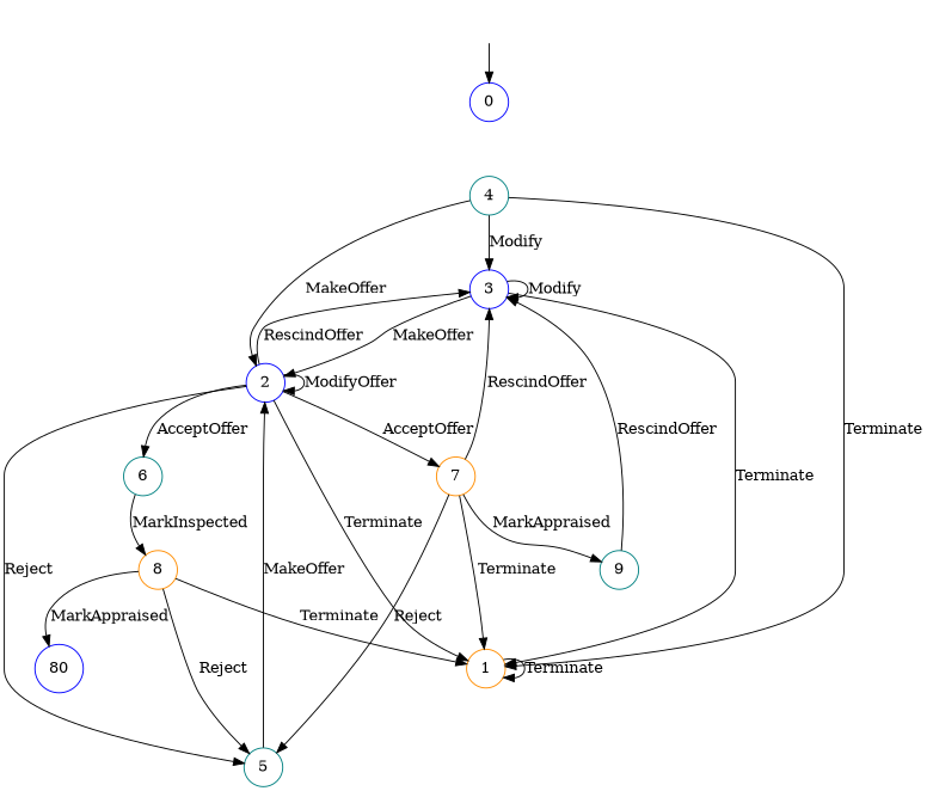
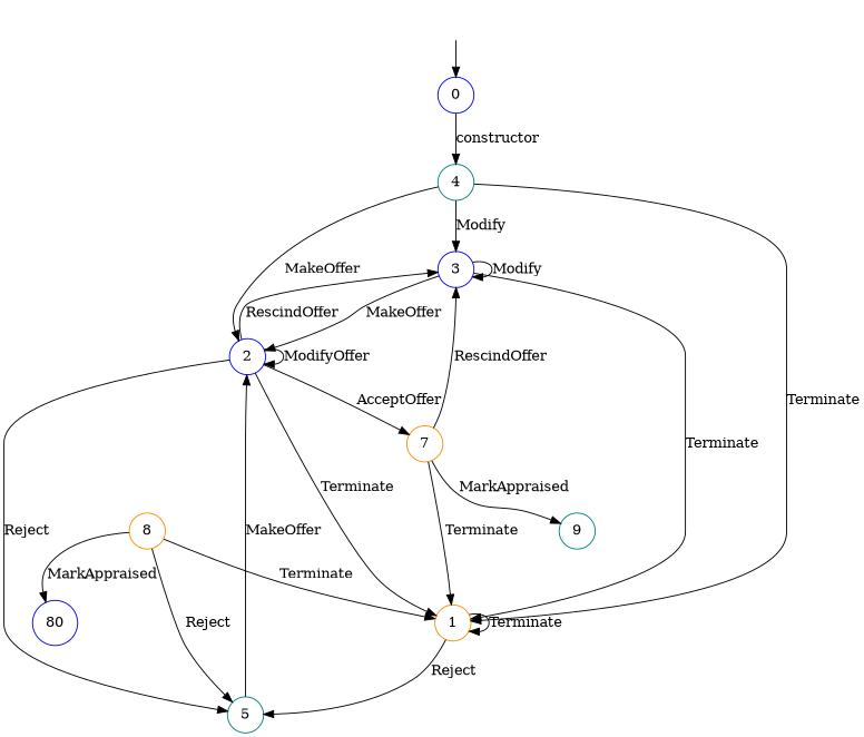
  digraph {
    rankdir=TB
    node [color=darkorange shape=circle]
    "" [shape=plaintext]
    n2 [color=blue label=0]
    n3 [color=teal label=4]
    n4 [color=blue label=3]
    n5 [color=blue label=2]
    n6 [label=1]
    n7 [color=teal label=5]
    n8 [label=7]
-   n9 [color=teal label=6]
    n10 [color=blue label=80]
    n11 [color=teal label=9]
    n12 [label=8]
    "" -> n2
+   n2 -> n3 [label=constructor]
    n3 -> n4 [label=Modify]
    n3 -> n5 [label=MakeOffer]
    n3 -> n6 [label=Terminate]
    n4 -> n4 [label=Modify]
    n4 -> n5 [label=MakeOffer]
    n4 -> n6 [label=Terminate]
    n5 -> n4 [label=RescindOffer]
    n5 -> n5 [label=ModifyOffer]
    n5 -> n6 [label=Terminate]
    n5 -> n7 [label=Reject]
    n5 -> n8 [label=AcceptOffer]
-   n5 -> n9 [label=AcceptOffer]
    n6 -> n6 [label=Terminate]
    n7 -> n5 [label=MakeOffer]
    n8 -> n4 [label=RescindOffer]
    n8 -> n6 [label=Terminate]
-   n8 -> n7 [label=Reject]
+   n6 -> n7 [label=Reject]
    n8 -> n11 [label=MarkAppraised]
-   n9 -> n12 [label=MarkInspected]
-   n11 -> n4 [label=RescindOffer]
    n12 -> n6 [label=Terminate]
    n12 -> n7 [label=Reject]
    n12 -> n10 [label=MarkAppraised]
  }
